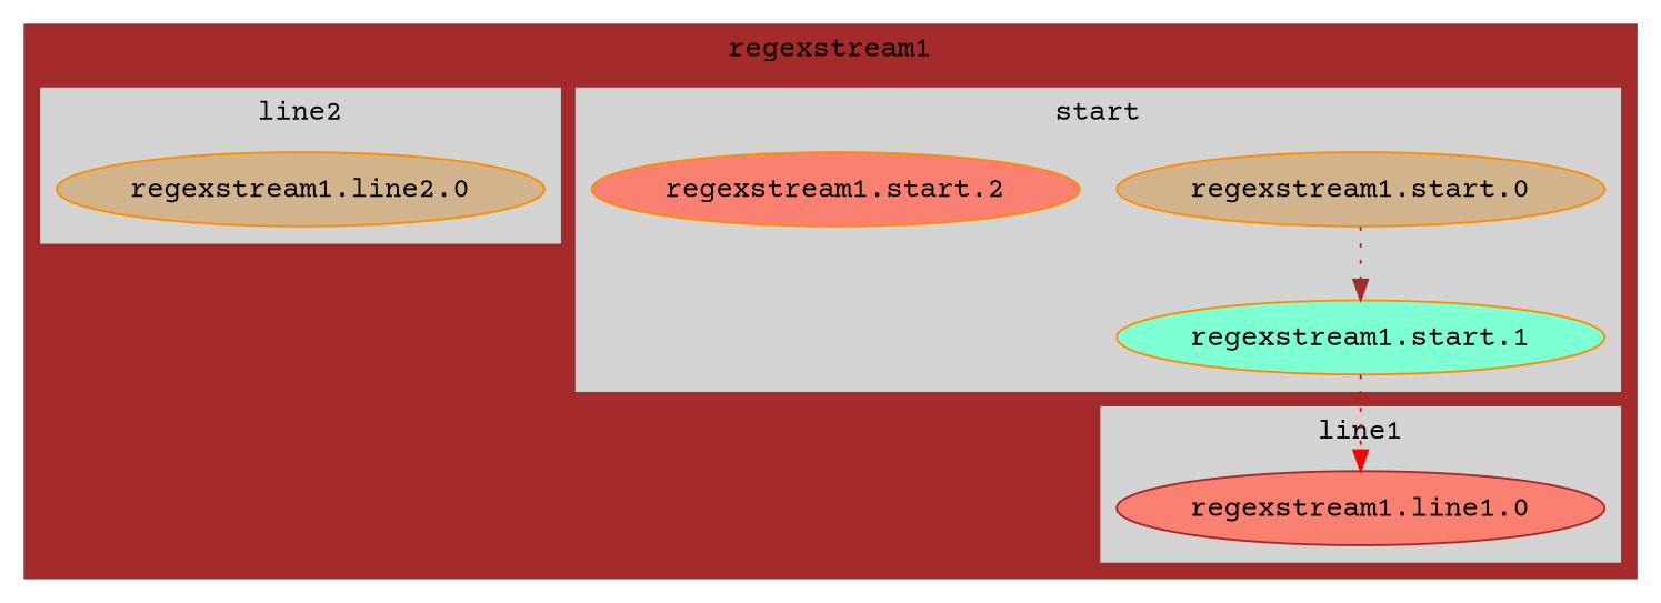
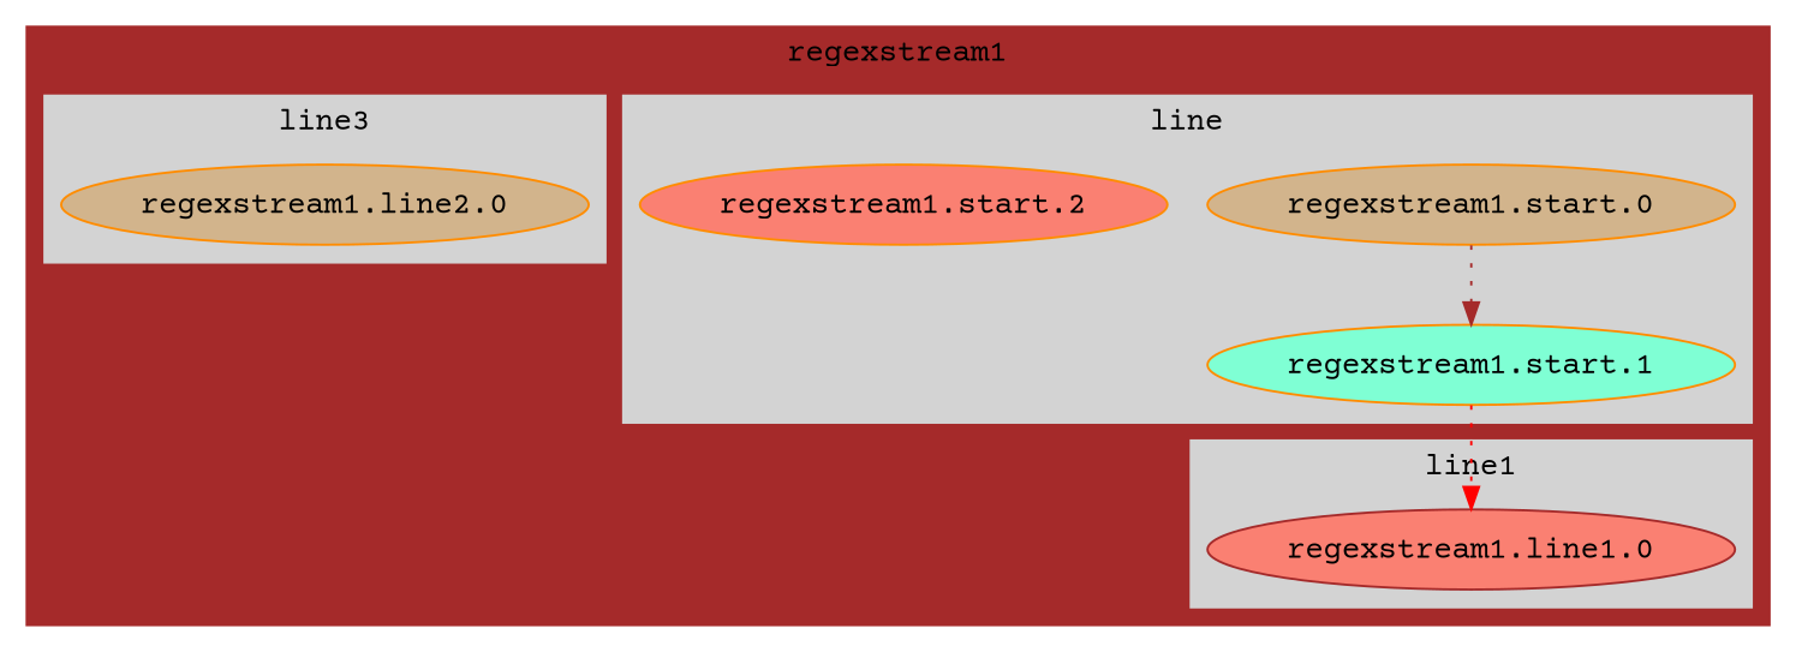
  digraph {
    fontname="Courier Prime"
    node [color=darkorange fillcolor=tan fontname="Courier Prime" style=filled]
    edge [fontname="Courier Prime" style=dotted]
    "regexstream1.start.0"
    "regexstream1.start.1" [fillcolor=aquamarine]
    "regexstream1.start.2" [fillcolor=salmon]
    "regexstream1.line2.0"
    "regexstream1.line1.0" [color=brown fillcolor=salmon]
    subgraph cluster_1 {
      color=brown
      label=regexstream1
      style=filled
      subgraph cluster_2 {
        color=lightgrey
-       label=start
+       label=line
        style=filled
        "regexstream1.start.0"
        "regexstream1.start.1"
        "regexstream1.start.2"
      }
      subgraph cluster_3 {
        color=lightgrey
-       label=line2
+       label=line3
        style=filled
        "regexstream1.line2.0"
      }
      subgraph cluster_4 {
        color=lightgrey
        label=line1
        style=filled
        "regexstream1.line1.0"
      }
    }
    "regexstream1.start.0" -> "regexstream1.start.1" [color=brown]
    "regexstream1.start.1" -> "regexstream1.line1.0" [color=red]
  }
